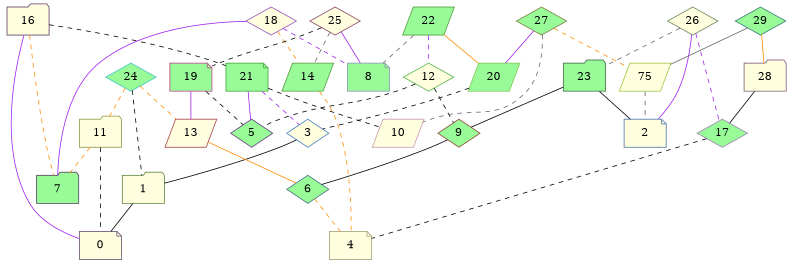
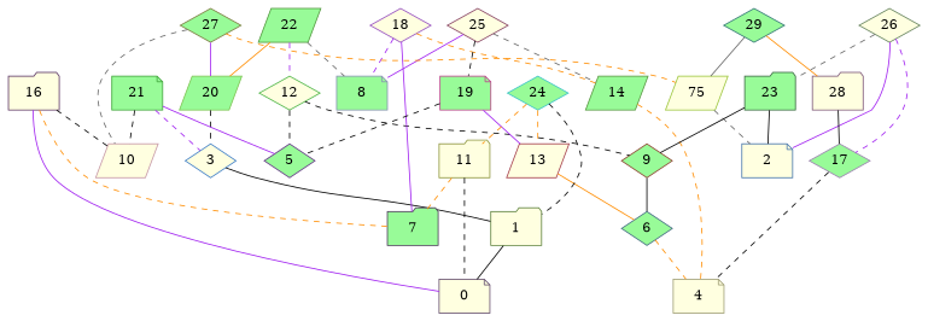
  graph {
    node [fillcolor=lightyellow shape=diamond style=filled]
    edge [color=black style=dashed]
    0 [color="#644E6E" shape=note]
    1 [color="#5D813C" shape=folder]
    2 [color="#4575AB" shape=note]
    3 [color="#3F7EC7"]
    4 [color="#9F9E75" shape=note]
    5 [color="#663888" fillcolor=palegreen]
    6 [color="#456D84" fillcolor=palegreen]
    7 [color="#4B3B59" fillcolor=palegreen shape=folder]
    8 [color="#8892B3" fillcolor=palegreen shape=note]
    9 [color="#8F4433" fillcolor=palegreen]
    10 [color="#C698A6" shape=parallelogram]
    11 [color="#8D953E" shape=folder]
    12 [color="#50B649"]
    13 [color="#A53E4B" shape=parallelogram]
    14 [color="#579640" fillcolor=palegreen shape=parallelogram]
    n16 [color="#9CC53C" label=75 shape=parallelogram]
    16 [color="#5B3564" shape=folder]
    17 [color="#9C82B0" fillcolor=palegreen]
    18 [color="#9650BF"]
    19 [color="#BE418C" fillcolor=palegreen shape=note]
    20 [color="#7CC351" fillcolor=palegreen shape=parallelogram]
    21 [color="#3DA338" fillcolor=palegreen shape=note]
    22 [color="#51993D" fillcolor=palegreen shape=parallelogram]
    23 [color="#386740" fillcolor=palegreen shape=folder]
    24 [color="#3EC4C7" fillcolor=palegreen]
    25 [color="#884363"]
    26 [color="#67845E"]
    27 [color="#7D7E42" fillcolor=palegreen]
    28 [color="#7B5577" shape=folder]
    29 [color="#347976" fillcolor=palegreen]
    1 -- 0 [style=solid]
    3 -- 1 [style=solid]
    6 -- 4 [color=darkorange]
    9 -- 6 [style=solid]
    11 -- 0
    11 -- 7 [color=darkorange]
    12 -- 5
    12 -- 9
    13 -- 6 [color=darkorange style=solid]
    14 -- 4 [color=darkorange]
    n16 -- 2 [color=gray40]
    16 -- 0 [color=purple style=solid]
    16 -- 7 [color=darkorange]
-   16 -- 21
+   16 -- 10
    17 -- 4
    18 -- 7 [color=purple style=solid]
    18 -- 8 [color=purple]
    18 -- 14 [color=darkorange]
    19 -- 5
    19 -- 13 [color=purple style=solid]
    20 -- 3
    21 -- 3 [color=purple]
    21 -- 5 [color=purple style=solid]
    21 -- 10
    22 -- 8 [color=gray40]
    22 -- 12 [color=purple]
    22 -- 20 [color=darkorange style=solid]
    23 -- 2 [style=solid]
    23 -- 9 [style=solid]
    24 -- 1
    24 -- 11 [color=darkorange]
    24 -- 13 [color=darkorange]
    25 -- 8 [color=purple style=solid]
    25 -- 14 [color=gray40]
    25 -- 19
    26 -- 2 [color=purple style=solid]
    26 -- 17 [color=purple]
    26 -- 23 [color=gray40]
    27 -- 10 [color=gray40]
    27 -- n16 [color=darkorange]
    27 -- 20 [color=purple style=solid]
    28 -- 17 [style=solid]
    29 -- n16 [color=gray40 style=solid]
    29 -- 28 [color=darkorange style=solid]
  }
